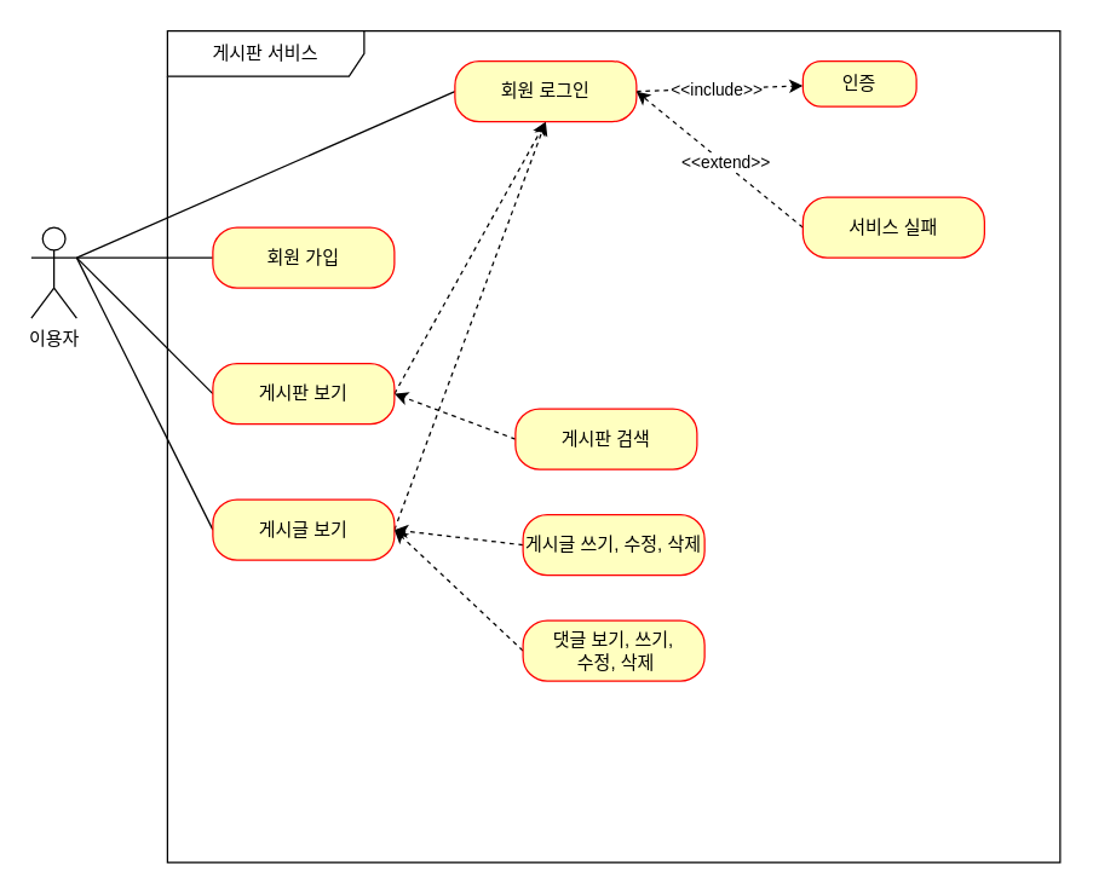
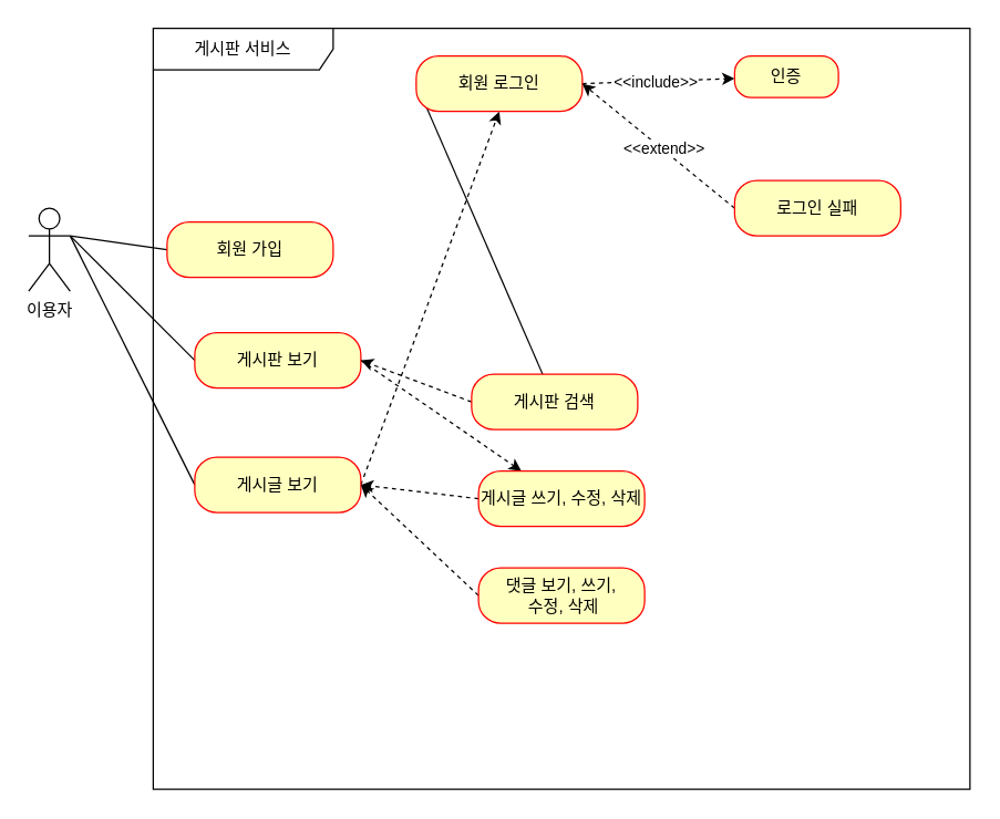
  <mxCell id="0" />
  <mxCell id="1" parent="0" />
  <mxCell id="2" value="이용자" style="shape=umlActor;verticalLabelPosition=bottom;verticalAlign=top;html=1;" vertex="1" parent="1"><mxGeometry x="20" y="150" width="30" height="60" as="geometry" /></mxCell>
  <mxCell id="3" value="게시판 서비스" style="shape=umlFrame;whiteSpace=wrap;html=1;pointerEvents=0;width=130;height=30;" vertex="1" parent="1"><mxGeometry x="110" y="20" width="590" height="550" as="geometry" /></mxCell>
  <mxCell id="4" style="rounded=0;orthogonalLoop=1;jettySize=auto;html=1;exitX=0;exitY=0.5;exitDx=0;exitDy=0;entryX=1;entryY=0.333;entryDx=0;entryDy=0;entryPerimeter=0;endArrow=none;endFill=0;" edge="1" parent="1" source="5" target="2"><mxGeometry relative="1" as="geometry" /></mxCell>
- <mxCell id="5" value="회원 가입" style="rounded=1;whiteSpace=wrap;html=1;arcSize=40;fontColor=#000000;fillColor=#ffffc0;strokeColor=#ff0000;" vertex="1" parent="1"><mxGeometry x="140" y="150" width="120" height="40" as="geometry" /></mxCell>
+ <mxCell id="5" value="회원 가입" style="rounded=1;whiteSpace=wrap;html=1;arcSize=40;fontColor=#000000;fillColor=#ffffc0;strokeColor=#ff0000;" vertex="1" parent="1"><mxGeometry x="120" y="160" width="120" height="40" as="geometry" /></mxCell>
  <mxCell id="6" style="rounded=0;orthogonalLoop=1;jettySize=auto;html=1;exitX=0;exitY=0.5;exitDx=0;exitDy=0;endArrow=none;endFill=0;" edge="1" parent="1" source="8"><mxGeometry relative="1" as="geometry"><mxPoint x="50" y="170" as="targetPoint" /></mxGeometry></mxCell>
- <mxCell id="7" style="rounded=0;orthogonalLoop=1;jettySize=auto;html=1;exitX=1;exitY=0.5;exitDx=0;exitDy=0;entryX=0.5;entryY=1;entryDx=0;entryDy=0;dashed=1;" edge="1" parent="1" source="8" target="15"><mxGeometry relative="1" as="geometry" /></mxCell>
+ <mxCell id="7" style="rounded=0;orthogonalLoop=1;jettySize=auto;html=1;exitX=1;exitY=0.5;exitDx=0;exitDy=0;dashed=1;" edge="1" parent="1" source="8" target="23"><mxGeometry relative="1" as="geometry" /></mxCell>
  <mxCell id="8" value="게시판 보기" style="rounded=1;whiteSpace=wrap;html=1;arcSize=40;fontColor=#000000;fillColor=#ffffc0;strokeColor=#ff0000;" vertex="1" parent="1"><mxGeometry x="140" y="240" width="120" height="40" as="geometry" /></mxCell>
  <mxCell id="9" style="rounded=0;orthogonalLoop=1;jettySize=auto;html=1;exitX=0;exitY=0.5;exitDx=0;exitDy=0;endArrow=none;endFill=0;" edge="1" parent="1" source="11"><mxGeometry relative="1" as="geometry"><mxPoint x="50" y="170" as="targetPoint" /></mxGeometry></mxCell>
  <mxCell id="10" style="rounded=0;orthogonalLoop=1;jettySize=auto;html=1;exitX=1;exitY=0.5;exitDx=0;exitDy=0;dashed=1;" edge="1" parent="1" source="11"><mxGeometry relative="1" as="geometry"><mxPoint x="360" y="80" as="targetPoint" /></mxGeometry></mxCell>
  <mxCell id="11" value="게시글 보기" style="rounded=1;whiteSpace=wrap;html=1;arcSize=40;fontColor=#000000;fillColor=#ffffc0;strokeColor=#ff0000;" vertex="1" parent="1"><mxGeometry x="140" y="330" width="120" height="40" as="geometry" /></mxCell>
- <mxCell id="12" style="rounded=0;orthogonalLoop=1;jettySize=auto;html=1;exitX=0;exitY=0.5;exitDx=0;exitDy=0;entryX=1;entryY=0.333;entryDx=0;entryDy=0;entryPerimeter=0;endArrow=none;endFill=0;" edge="1" parent="1" source="15" target="2"><mxGeometry relative="1" as="geometry" /></mxCell>
+ <mxCell id="12" style="rounded=0;orthogonalLoop=1;jettySize=auto;html=1;exitX=0;exitY=0.5;exitDx=0;exitDy=0;endArrow=none;endFill=0;" edge="1" parent="1" source="15" target="21"><mxGeometry relative="1" as="geometry" /></mxCell>
  <mxCell id="13" style="rounded=0;orthogonalLoop=1;jettySize=auto;html=1;exitX=1;exitY=0.5;exitDx=0;exitDy=0;endArrow=classic;endFill=1;dashed=1;" edge="1" parent="1" source="15" target="16"><mxGeometry relative="1" as="geometry" /></mxCell>
  <mxCell id="14" value="&amp;lt;&amp;lt;include&amp;gt;&amp;gt;" style="edgeLabel;html=1;align=center;verticalAlign=middle;resizable=0;points=[];" vertex="1" connectable="0" parent="13"><mxGeometry x="-0.038" relative="1" as="geometry"><mxPoint as="offset" /></mxGeometry></mxCell>
  <mxCell id="15" value="회원 로그인" style="rounded=1;whiteSpace=wrap;html=1;arcSize=40;fontColor=#000000;fillColor=#ffffc0;strokeColor=#ff0000;" vertex="1" parent="1"><mxGeometry x="300" y="40" width="120" height="40" as="geometry" /></mxCell>
  <mxCell id="16" value="인증" style="rounded=1;whiteSpace=wrap;html=1;arcSize=40;fontColor=#000000;fillColor=#ffffc0;strokeColor=#ff0000;" vertex="1" parent="1"><mxGeometry x="530" y="40" width="75" height="30" as="geometry" /></mxCell>
  <mxCell id="17" style="rounded=0;orthogonalLoop=1;jettySize=auto;html=1;exitX=0;exitY=0.5;exitDx=0;exitDy=0;entryX=1;entryY=0.5;entryDx=0;entryDy=0;endArrow=classic;endFill=1;dashed=1;" edge="1" parent="1" source="19" target="15"><mxGeometry relative="1" as="geometry" /></mxCell>
  <mxCell id="18" value="&amp;lt;&amp;lt;extend&amp;gt;&amp;gt;" style="edgeLabel;html=1;align=center;verticalAlign=middle;resizable=0;points=[];" vertex="1" connectable="0" parent="17"><mxGeometry x="-0.061" y="-1" relative="1" as="geometry"><mxPoint as="offset" /></mxGeometry></mxCell>
- <mxCell id="19" value="서비스 실패" style="rounded=1;whiteSpace=wrap;html=1;arcSize=40;fontColor=#000000;fillColor=#ffffc0;strokeColor=#ff0000;" vertex="1" parent="1"><mxGeometry x="530" y="130" width="120" height="40" as="geometry" /></mxCell>
+ <mxCell id="19" value="로그인 실패" style="rounded=1;whiteSpace=wrap;html=1;arcSize=40;fontColor=#000000;fillColor=#ffffc0;strokeColor=#ff0000;" vertex="1" parent="1"><mxGeometry x="530" y="130" width="120" height="40" as="geometry" /></mxCell>
  <mxCell id="20" style="rounded=0;orthogonalLoop=1;jettySize=auto;html=1;exitX=0;exitY=0.5;exitDx=0;exitDy=0;dashed=1;" edge="1" parent="1" source="21"><mxGeometry relative="1" as="geometry"><mxPoint x="260" y="260" as="targetPoint" /></mxGeometry></mxCell>
  <mxCell id="21" value="게시판 검색" style="rounded=1;whiteSpace=wrap;html=1;arcSize=40;fontColor=#000000;fillColor=#ffffc0;strokeColor=#ff0000;" vertex="1" parent="1"><mxGeometry x="340" y="270" width="120" height="40" as="geometry" /></mxCell>
  <mxCell id="22" style="rounded=0;orthogonalLoop=1;jettySize=auto;html=1;exitX=0;exitY=0.5;exitDx=0;exitDy=0;entryX=1;entryY=0.5;entryDx=0;entryDy=0;dashed=1;" edge="1" parent="1" source="23" target="11"><mxGeometry relative="1" as="geometry" /></mxCell>
  <mxCell id="23" value="게시글 쓰기, 수정, 삭제" style="rounded=1;whiteSpace=wrap;html=1;arcSize=40;fontColor=#000000;fillColor=#ffffc0;strokeColor=#ff0000;" vertex="1" parent="1"><mxGeometry x="345" y="340" width="120" height="40" as="geometry" /></mxCell>
  <mxCell id="24" style="rounded=0;orthogonalLoop=1;jettySize=auto;html=1;exitX=0;exitY=0.5;exitDx=0;exitDy=0;dashed=1;" edge="1" parent="1" source="25"><mxGeometry relative="1" as="geometry"><mxPoint x="260" y="350" as="targetPoint" /></mxGeometry></mxCell>
  <mxCell id="25" value="댓글 보기, 쓰기,&lt;br&gt;&amp;nbsp;수정, 삭제" style="rounded=1;whiteSpace=wrap;html=1;arcSize=40;fontColor=#000000;fillColor=#ffffc0;strokeColor=#ff0000;" vertex="1" parent="1"><mxGeometry x="345" y="410" width="120" height="40" as="geometry" /></mxCell>
